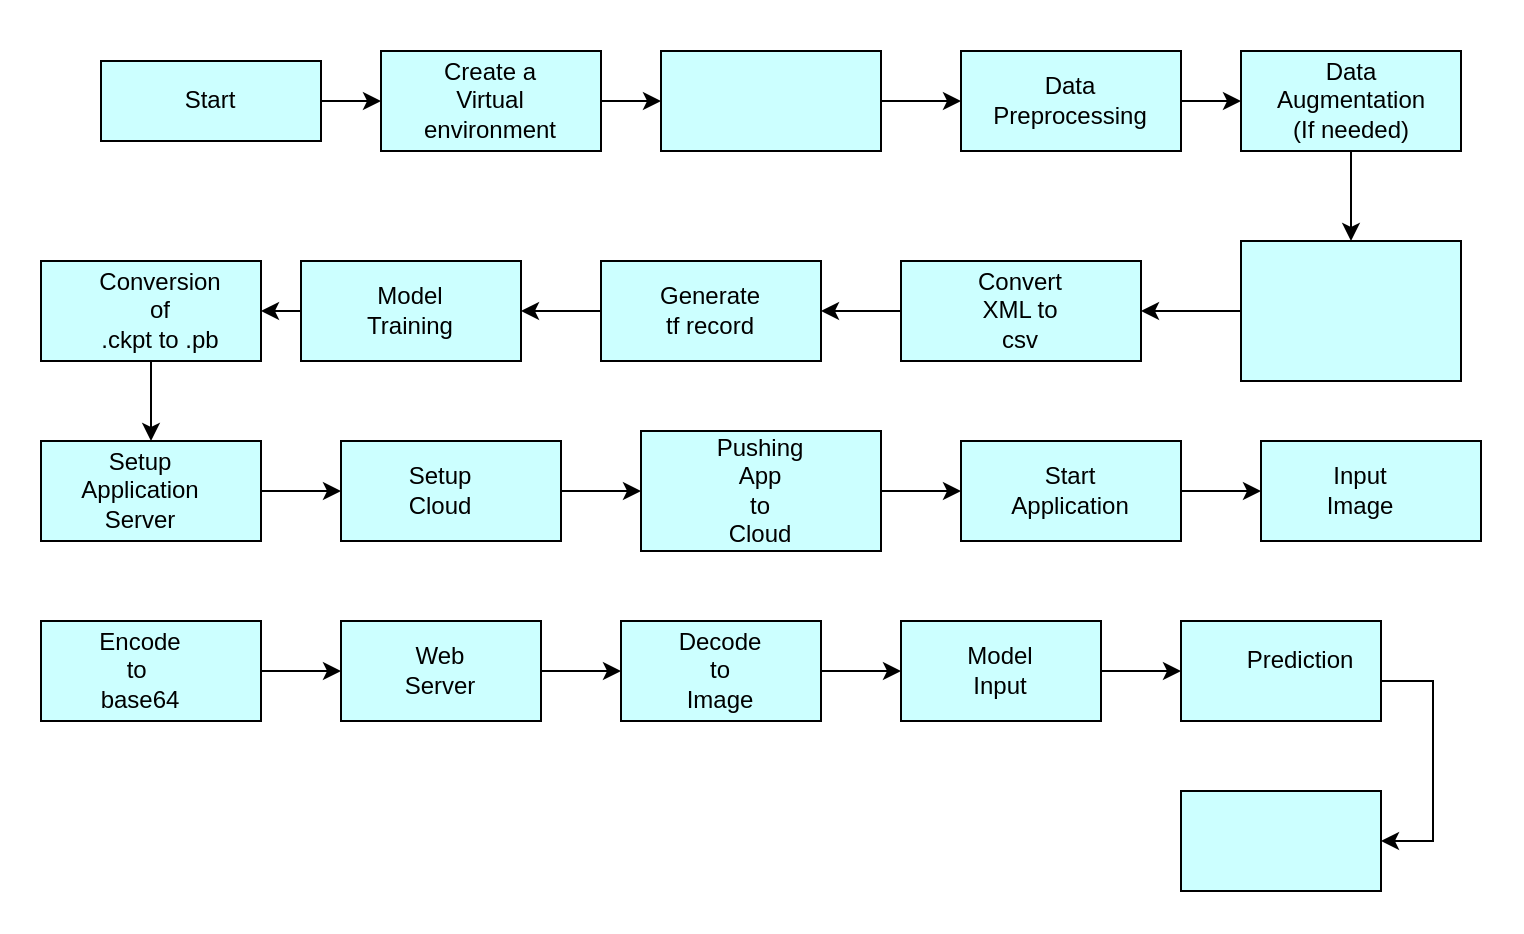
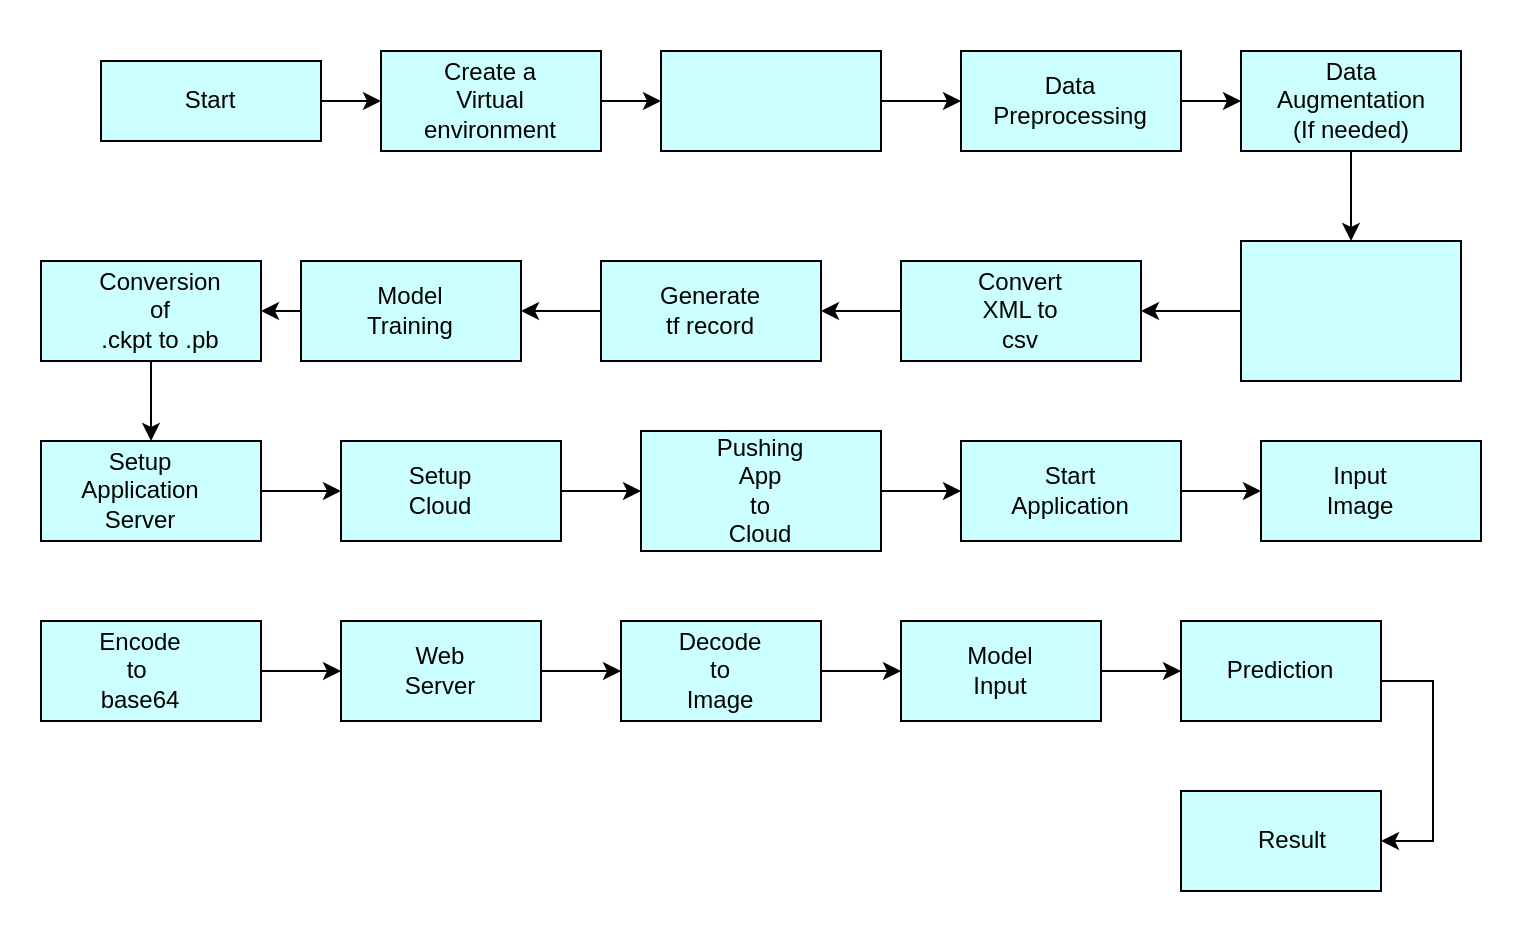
  <mxCell id="0" />
  <mxCell id="1" parent="0" />
  <mxCell id="2" value="" style="rounded=0;whiteSpace=wrap;html=1;fillColor=#CCFFFF;" vertex="1" parent="1"><mxGeometry x="50" y="30" width="110" height="40" as="geometry" /></mxCell>
  <mxCell id="3" value="" style="edgeStyle=orthogonalEdgeStyle;rounded=0;orthogonalLoop=1;jettySize=auto;html=1;" edge="1" parent="1"><mxGeometry relative="1" as="geometry"><mxPoint x="160" y="50" as="sourcePoint" /><mxPoint x="190" y="50" as="targetPoint" /></mxGeometry></mxCell>
  <mxCell id="4" value="Start" style="text;html=1;strokeColor=none;fillColor=none;align=center;verticalAlign=middle;whiteSpace=wrap;rounded=0;" vertex="1" parent="1"><mxGeometry x="85" y="40" width="40" height="20" as="geometry" /></mxCell>
  <mxCell id="5" value="Start" style="text;html=1;strokeColor=none;fillColor=none;align=center;verticalAlign=middle;whiteSpace=wrap;rounded=0;" vertex="1" parent="1"><mxGeometry x="210" y="40" width="40" height="20" as="geometry" /></mxCell>
  <mxCell id="6" value="" style="edgeStyle=orthogonalEdgeStyle;rounded=0;orthogonalLoop=1;jettySize=auto;html=1;" edge="1" parent="1" source="7"><mxGeometry relative="1" as="geometry"><mxPoint x="330" y="50" as="targetPoint" /></mxGeometry></mxCell>
  <mxCell id="7" value="" style="rounded=0;whiteSpace=wrap;html=1;fillColor=#CCFFFF;" vertex="1" parent="1"><mxGeometry x="190" y="25" width="110" height="50" as="geometry" /></mxCell>
  <mxCell id="8" value="" style="edgeStyle=orthogonalEdgeStyle;rounded=0;orthogonalLoop=1;jettySize=auto;html=1;" edge="1" parent="1" source="9"><mxGeometry relative="1" as="geometry"><mxPoint x="480" y="50" as="targetPoint" /></mxGeometry></mxCell>
  <mxCell id="9" value="" style="rounded=0;whiteSpace=wrap;html=1;fillColor=#CCFFFF;" vertex="1" parent="1"><mxGeometry x="330" y="25" width="110" height="50" as="geometry" /></mxCell>
  <mxCell id="10" value="" style="edgeStyle=orthogonalEdgeStyle;rounded=0;orthogonalLoop=1;jettySize=auto;html=1;" edge="1" parent="1" source="11"><mxGeometry relative="1" as="geometry"><mxPoint x="620" y="50" as="targetPoint" /></mxGeometry></mxCell>
  <mxCell id="11" value="" style="rounded=0;whiteSpace=wrap;html=1;fillColor=#CCFFFF;" vertex="1" parent="1"><mxGeometry x="480" y="25" width="110" height="50" as="geometry" /></mxCell>
  <mxCell id="12" value="" style="edgeStyle=orthogonalEdgeStyle;rounded=0;orthogonalLoop=1;jettySize=auto;html=1;entryX=0.5;entryY=0;entryDx=0;entryDy=0;" edge="1" parent="1" source="13" target="15"><mxGeometry relative="1" as="geometry" /></mxCell>
  <mxCell id="13" value="" style="rounded=0;whiteSpace=wrap;html=1;fillColor=#CCFFFF;" vertex="1" parent="1"><mxGeometry x="620" y="25" width="110" height="50" as="geometry" /></mxCell>
  <mxCell id="14" value="" style="edgeStyle=orthogonalEdgeStyle;rounded=0;orthogonalLoop=1;jettySize=auto;html=1;" edge="1" parent="1" source="15"><mxGeometry relative="1" as="geometry"><mxPoint x="570" y="155" as="targetPoint" /><Array as="points"><mxPoint x="570" y="155" /><mxPoint x="570" y="155" /></Array></mxGeometry></mxCell>
  <mxCell id="15" value="" style="rounded=0;whiteSpace=wrap;html=1;fillColor=#CCFFFF;" vertex="1" parent="1"><mxGeometry x="620" y="120" width="110" height="70" as="geometry" /></mxCell>
  <mxCell id="16" value="" style="edgeStyle=orthogonalEdgeStyle;rounded=0;orthogonalLoop=1;jettySize=auto;html=1;" edge="1" parent="1" source="17"><mxGeometry relative="1" as="geometry"><mxPoint x="260" y="155" as="targetPoint" /></mxGeometry></mxCell>
  <mxCell id="17" value="" style="rounded=0;whiteSpace=wrap;html=1;fillColor=#CCFFFF;" vertex="1" parent="1"><mxGeometry x="300" y="130" width="110" height="50" as="geometry" /></mxCell>
  <mxCell id="18" value="" style="edgeStyle=orthogonalEdgeStyle;rounded=0;orthogonalLoop=1;jettySize=auto;html=1;" edge="1" parent="1" source="19"><mxGeometry relative="1" as="geometry"><mxPoint x="130" y="155" as="targetPoint" /><Array as="points"><mxPoint x="130" y="155" /><mxPoint x="130" y="155" /></Array></mxGeometry></mxCell>
  <mxCell id="19" value="" style="rounded=0;whiteSpace=wrap;html=1;fillColor=#CCFFFF;" vertex="1" parent="1"><mxGeometry x="150" y="130" width="110" height="50" as="geometry" /></mxCell>
  <mxCell id="20" value="" style="edgeStyle=orthogonalEdgeStyle;rounded=0;orthogonalLoop=1;jettySize=auto;html=1;" edge="1" parent="1" source="21"><mxGeometry relative="1" as="geometry"><mxPoint x="75" y="220" as="targetPoint" /></mxGeometry></mxCell>
  <mxCell id="21" value="" style="rounded=0;whiteSpace=wrap;html=1;fillColor=#CCFFFF;" vertex="1" parent="1"><mxGeometry x="20" y="130" width="110" height="50" as="geometry" /></mxCell>
  <mxCell id="22" value="" style="edgeStyle=orthogonalEdgeStyle;rounded=0;orthogonalLoop=1;jettySize=auto;html=1;" edge="1" parent="1" source="23"><mxGeometry relative="1" as="geometry"><mxPoint x="170" y="245" as="targetPoint" /></mxGeometry></mxCell>
  <mxCell id="23" value="" style="rounded=0;whiteSpace=wrap;html=1;fillColor=#CCFFFF;" vertex="1" parent="1"><mxGeometry x="20" y="220" width="110" height="50" as="geometry" /></mxCell>
  <mxCell id="24" value="" style="edgeStyle=orthogonalEdgeStyle;rounded=0;orthogonalLoop=1;jettySize=auto;html=1;" edge="1" parent="1" source="25"><mxGeometry relative="1" as="geometry"><mxPoint x="320" y="245" as="targetPoint" /></mxGeometry></mxCell>
  <mxCell id="25" value="" style="rounded=0;whiteSpace=wrap;html=1;fillColor=#CCFFFF;" vertex="1" parent="1"><mxGeometry x="170" y="220" width="110" height="50" as="geometry" /></mxCell>
  <mxCell id="26" value="" style="edgeStyle=orthogonalEdgeStyle;rounded=0;orthogonalLoop=1;jettySize=auto;html=1;" edge="1" parent="1" source="27"><mxGeometry relative="1" as="geometry"><mxPoint x="480" y="245" as="targetPoint" /></mxGeometry></mxCell>
  <mxCell id="27" value="" style="rounded=0;whiteSpace=wrap;html=1;fillColor=#CCFFFF;" vertex="1" parent="1"><mxGeometry x="320" y="215" width="120" height="60" as="geometry" /></mxCell>
  <mxCell id="28" value="" style="edgeStyle=orthogonalEdgeStyle;rounded=0;orthogonalLoop=1;jettySize=auto;html=1;" edge="1" parent="1" source="29"><mxGeometry relative="1" as="geometry"><mxPoint x="630" y="245" as="targetPoint" /></mxGeometry></mxCell>
  <mxCell id="29" value="" style="rounded=0;whiteSpace=wrap;html=1;fillColor=#CCFFFF;" vertex="1" parent="1"><mxGeometry x="480" y="220" width="110" height="50" as="geometry" /></mxCell>
  <mxCell id="30" value="" style="rounded=0;whiteSpace=wrap;html=1;fillColor=#CCFFFF;" vertex="1" parent="1"><mxGeometry x="630" y="220" width="110" height="50" as="geometry" /></mxCell>
  <mxCell id="31" value="" style="edgeStyle=orthogonalEdgeStyle;rounded=0;orthogonalLoop=1;jettySize=auto;html=1;" edge="1" parent="1" source="32"><mxGeometry relative="1" as="geometry"><mxPoint x="170" y="335" as="targetPoint" /></mxGeometry></mxCell>
  <mxCell id="32" value="" style="rounded=0;whiteSpace=wrap;html=1;fillColor=#CCFFFF;" vertex="1" parent="1"><mxGeometry x="20" y="310" width="110" height="50" as="geometry" /></mxCell>
  <mxCell id="33" value="Create a Virtual environment" style="text;html=1;strokeColor=none;fillColor=none;align=center;verticalAlign=middle;whiteSpace=wrap;rounded=0;" vertex="1" parent="1"><mxGeometry x="225" y="40" width="40" height="20" as="geometry" /></mxCell>
  <mxCell id="34" value="Data Preprocessing" style="text;html=1;strokeColor=none;fillColor=none;align=center;verticalAlign=middle;whiteSpace=wrap;rounded=0;" vertex="1" parent="1"><mxGeometry x="515" y="40" width="40" height="20" as="geometry" /></mxCell>
  <mxCell id="35" value="Data Augmentation&lt;br&gt;(If needed)" style="text;html=1;strokeColor=none;fillColor=none;align=center;verticalAlign=middle;whiteSpace=wrap;rounded=0;" vertex="1" parent="1"><mxGeometry x="655.5" y="20" width="39" height="60" as="geometry" /></mxCell>
  <mxCell id="36" value="Generate tf record" style="text;html=1;strokeColor=none;fillColor=none;align=center;verticalAlign=middle;whiteSpace=wrap;rounded=0;" vertex="1" parent="1"><mxGeometry x="335" y="145" width="40" height="20" as="geometry" /></mxCell>
  <mxCell id="37" value="Model&lt;br&gt;Training" style="text;html=1;strokeColor=none;fillColor=none;align=center;verticalAlign=middle;whiteSpace=wrap;rounded=0;" vertex="1" parent="1"><mxGeometry x="185" y="145" width="40" height="20" as="geometry" /></mxCell>
  <mxCell id="38" value="Conversion of&lt;br&gt;.ckpt to .pb" style="text;html=1;strokeColor=none;fillColor=none;align=center;verticalAlign=middle;whiteSpace=wrap;rounded=0;" vertex="1" parent="1"><mxGeometry x="60" y="145" width="40" height="20" as="geometry" /></mxCell>
  <mxCell id="39" value="Setup&lt;br&gt;Cloud" style="text;html=1;strokeColor=none;fillColor=none;align=center;verticalAlign=middle;whiteSpace=wrap;rounded=0;" vertex="1" parent="1"><mxGeometry x="200" y="235" width="40" height="20" as="geometry" /></mxCell>
  <mxCell id="40" value="Pushing App&lt;br&gt;to Cloud" style="text;html=1;strokeColor=none;fillColor=none;align=center;verticalAlign=middle;whiteSpace=wrap;rounded=0;" vertex="1" parent="1"><mxGeometry x="360" y="235" width="40" height="20" as="geometry" /></mxCell>
  <mxCell id="41" value="Start Application" style="text;html=1;strokeColor=none;fillColor=none;align=center;verticalAlign=middle;whiteSpace=wrap;rounded=0;" vertex="1" parent="1"><mxGeometry x="515" y="235" width="40" height="20" as="geometry" /></mxCell>
  <mxCell id="42" value="Input&lt;br&gt;Image" style="text;html=1;strokeColor=none;fillColor=none;align=center;verticalAlign=middle;whiteSpace=wrap;rounded=0;" vertex="1" parent="1"><mxGeometry x="660" y="235" width="40" height="20" as="geometry" /></mxCell>
  <mxCell id="43" value="Encode to&amp;nbsp; base64" style="text;html=1;strokeColor=none;fillColor=none;align=center;verticalAlign=middle;whiteSpace=wrap;rounded=0;" vertex="1" parent="1"><mxGeometry x="50" y="325" width="40" height="20" as="geometry" /></mxCell>
  <mxCell id="44" value="" style="edgeStyle=orthogonalEdgeStyle;rounded=0;orthogonalLoop=1;jettySize=auto;html=1;" edge="1" parent="1" source="45"><mxGeometry relative="1" as="geometry"><mxPoint x="310" y="335" as="targetPoint" /><Array as="points"><mxPoint x="290" y="335" /><mxPoint x="290" y="335" /></Array></mxGeometry></mxCell>
  <mxCell id="45" value="" style="rounded=0;whiteSpace=wrap;html=1;fillColor=#CCFFFF;" vertex="1" parent="1"><mxGeometry x="170" y="310" width="100" height="50" as="geometry" /></mxCell>
  <mxCell id="46" value="" style="edgeStyle=orthogonalEdgeStyle;rounded=0;orthogonalLoop=1;jettySize=auto;html=1;" edge="1" parent="1" source="47"><mxGeometry relative="1" as="geometry"><mxPoint x="450" y="335" as="targetPoint" /></mxGeometry></mxCell>
  <mxCell id="47" value="" style="rounded=0;whiteSpace=wrap;html=1;fillColor=#CCFFFF;" vertex="1" parent="1"><mxGeometry x="310" y="310" width="100" height="50" as="geometry" /></mxCell>
  <mxCell id="48" value="" style="edgeStyle=orthogonalEdgeStyle;rounded=0;orthogonalLoop=1;jettySize=auto;html=1;" edge="1" parent="1" source="49"><mxGeometry relative="1" as="geometry"><mxPoint x="590" y="335" as="targetPoint" /></mxGeometry></mxCell>
  <mxCell id="49" value="" style="rounded=0;whiteSpace=wrap;html=1;fillColor=#CCFFFF;" vertex="1" parent="1"><mxGeometry x="450" y="310" width="100" height="50" as="geometry" /></mxCell>
  <mxCell id="50" value="" style="edgeStyle=orthogonalEdgeStyle;rounded=0;orthogonalLoop=1;jettySize=auto;html=1;entryX=1;entryY=0.5;entryDx=0;entryDy=0;" edge="1" parent="1" source="51" target="52"><mxGeometry relative="1" as="geometry"><mxPoint x="730" y="420" as="targetPoint" /><Array as="points"><mxPoint x="716" y="340" /><mxPoint x="716" y="420" /></Array></mxGeometry></mxCell>
  <mxCell id="51" value="" style="rounded=0;whiteSpace=wrap;html=1;fillColor=#CCFFFF;" vertex="1" parent="1"><mxGeometry x="590" y="310" width="100" height="50" as="geometry" /></mxCell>
  <mxCell id="52" value="" style="rounded=0;whiteSpace=wrap;html=1;fillColor=#CCFFFF;" vertex="1" parent="1"><mxGeometry x="590" y="395" width="100" height="50" as="geometry" /></mxCell>
  <mxCell id="53" value="Web Server" style="text;html=1;strokeColor=none;fillColor=none;align=center;verticalAlign=middle;whiteSpace=wrap;rounded=0;" vertex="1" parent="1"><mxGeometry x="200" y="325" width="40" height="20" as="geometry" /></mxCell>
  <mxCell id="54" value="Decode to Image" style="text;html=1;strokeColor=none;fillColor=none;align=center;verticalAlign=middle;whiteSpace=wrap;rounded=0;" vertex="1" parent="1"><mxGeometry x="340" y="325" width="40" height="20" as="geometry" /></mxCell>
  <mxCell id="55" value="Model Input" style="text;html=1;strokeColor=none;fillColor=none;align=center;verticalAlign=middle;whiteSpace=wrap;rounded=0;" vertex="1" parent="1"><mxGeometry x="480" y="325" width="40" height="20" as="geometry" /></mxCell>
- <mxCell id="56" value="Prediction" style="text;html=1;strokeColor=none;fillColor=none;align=center;verticalAlign=middle;whiteSpace=wrap;rounded=0;" vertex="1" parent="1"><mxGeometry x="630" y="320" width="40" height="20" as="geometry" /></mxCell>
+ <mxCell id="56" value="Prediction" style="text;html=1;strokeColor=none;fillColor=none;align=center;verticalAlign=middle;whiteSpace=wrap;rounded=0;" vertex="1" parent="1"><mxGeometry x="620" y="325" width="40" height="20" as="geometry" /></mxCell>
+ <mxCell id="57" value="Result" style="text;html=1;strokeColor=none;fillColor=none;align=center;verticalAlign=middle;whiteSpace=wrap;rounded=0;" vertex="1" parent="1"><mxGeometry x="625.5" y="410" width="40" height="20" as="geometry" /></mxCell>
  <mxCell id="58" value="" style="edgeStyle=orthogonalEdgeStyle;rounded=0;orthogonalLoop=1;jettySize=auto;html=1;" edge="1" parent="1" source="59" target="17"><mxGeometry relative="1" as="geometry" /></mxCell>
  <mxCell id="59" value="" style="rounded=0;whiteSpace=wrap;html=1;fillColor=#CCFFFF;" vertex="1" parent="1"><mxGeometry x="450" y="130" width="120" height="50" as="geometry" /></mxCell>
  <mxCell id="60" value="Convert XML to csv" style="text;html=1;strokeColor=none;fillColor=none;align=center;verticalAlign=middle;whiteSpace=wrap;rounded=0;" vertex="1" parent="1"><mxGeometry x="490" y="145" width="40" height="20" as="geometry" /></mxCell>
  <mxCell id="61" value="Setup Application&lt;br&gt;Server" style="text;html=1;strokeColor=none;fillColor=none;align=center;verticalAlign=middle;whiteSpace=wrap;rounded=0;" vertex="1" parent="1"><mxGeometry x="50" y="235" width="40" height="20" as="geometry" /></mxCell>
